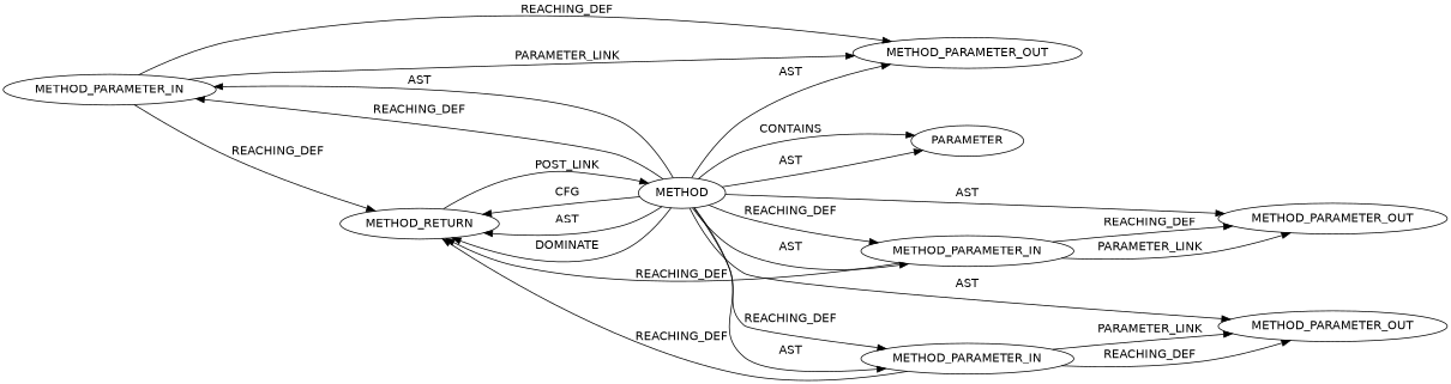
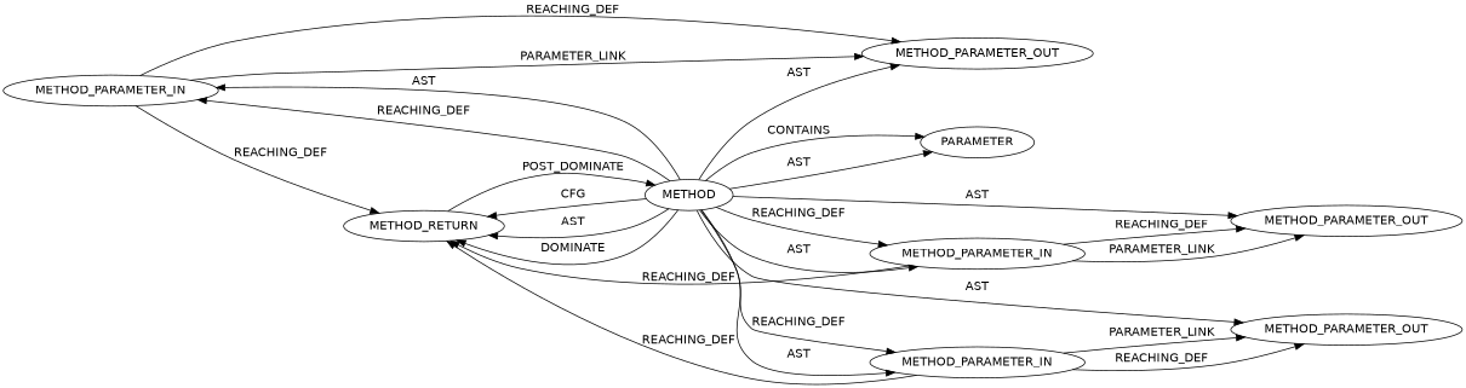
  digraph {
    fontname="DejaVu Sans"
    rankdir=LR
    node [CODE=p1 EVALUATION_STRATEGY=BY_VALUE IS_VARIADIC=false ORDER=1 TYPE_FULL_NAME=ANY fontname="DejaVu Sans"]
    edge [fontname="DejaVu Sans"]
    n1 [INDEX=1 NAME=p1 label=METHOD_PARAMETER_OUT]
    n2 [ARGUMENT_INDEX=1 CODE="<empty>" label=PARAMETER EVALUATION_STRATEGY="" IS_VARIADIC=""]
    n3 [INDEX=1 NAME=p1 label=METHOD_PARAMETER_IN]
    n4 [CODE=RET ORDER=2 label=METHOD_RETURN IS_VARIADIC=""]
    n5 [AST_PARENT_FULL_NAME="<global>" AST_PARENT_TYPE=NAMESPACE_BLOCK CODE="<empty>" FILENAME="<empty>" FULL_NAME=mdc2_body IS_EXTERNAL=true NAME=mdc2_body ORDER=0 label=METHOD EVALUATION_STRATEGY="" IS_VARIADIC="" TYPE_FULL_NAME=""]
    n6 [CODE=p2 INDEX=2 NAME=p2 ORDER=2 label=METHOD_PARAMETER_OUT]
    n7 [CODE=p3 INDEX=3 NAME=p3 ORDER=3 label=METHOD_PARAMETER_IN]
    n8 [CODE=p3 INDEX=3 NAME=p3 ORDER=3 label=METHOD_PARAMETER_OUT]
    n9 [CODE=p2 INDEX=2 NAME=p2 ORDER=2 label=METHOD_PARAMETER_IN]
    n3 -> n1 [VARIABLE=p1 label=REACHING_DEF]
    n3 -> n1 [label=PARAMETER_LINK]
    n3 -> n4 [VARIABLE=p1 label=REACHING_DEF]
-   n4 -> n5 [label=POST_LINK]
+   n4 -> n5 [label=POST_DOMINATE]
    n5 -> n1 [label=AST]
    n5 -> n2 [label=CONTAINS]
    n5 -> n2 [label=AST]
    n5 -> n3 [label=AST]
    n5 -> n3 [label=REACHING_DEF]
    n5 -> n4 [label=CFG]
    n5 -> n4 [label=AST]
    n5 -> n4 [label=DOMINATE]
    n5 -> n6 [label=AST]
    n5 -> n7 [label=REACHING_DEF]
    n5 -> n7 [label=AST]
    n5 -> n8 [label=AST]
    n5 -> n9 [label=REACHING_DEF]
    n5 -> n9 [label=AST]
    n7 -> n4 [VARIABLE=p3 label=REACHING_DEF]
    n7 -> n8 [label=PARAMETER_LINK]
    n7 -> n8 [VARIABLE=p3 label=REACHING_DEF]
    n9 -> n4 [VARIABLE=p2 label=REACHING_DEF]
    n9 -> n6 [VARIABLE=p2 label=REACHING_DEF]
    n9 -> n6 [label=PARAMETER_LINK]
  }
